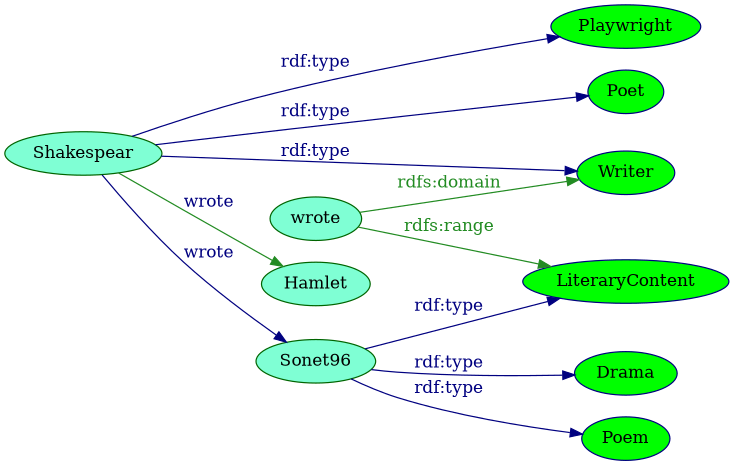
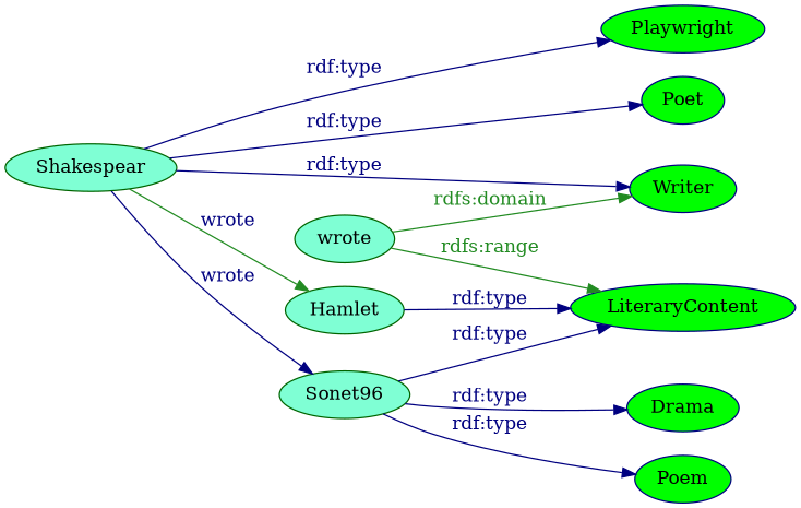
  digraph {
    rankdir=LR
    node [color=navyblue fillcolor=green style=filled]
    edge [color=navy fontcolor=navy]
    Playwright
    Poet
    Writer
    Drama
    Poem
    LiteraryContent
    Shakespear [color=darkgreen fillcolor=aquamarine]
    Hamlet [color=darkgreen fillcolor=aquamarine]
    Sonet96 [color=darkgreen fillcolor=aquamarine]
    wrote [color=darkgreen fillcolor=aquamarine]
    subgraph sub_1 {
      rank=same
      Playwright
      Poet
      Writer
      Drama
      Poem
      LiteraryContent
    }
    Shakespear -> Playwright [label="rdf:type"]
    Shakespear -> Poet [label="rdf:type"]
    Shakespear -> Writer [label="rdf:type"]
    Shakespear -> Hamlet [color=forestgreen label=wrote]
    Shakespear -> Sonet96 [label=wrote]
+   Hamlet -> LiteraryContent [label="rdf:type"]
    Sonet96 -> Drama [label="rdf:type"]
    Sonet96 -> Poem [label="rdf:type"]
    Sonet96 -> LiteraryContent [label="rdf:type"]
    wrote -> Writer [color=forestgreen fontcolor=forestgreen label="rdfs:domain"]
    wrote -> LiteraryContent [color=forestgreen fontcolor=forestgreen label="rdfs:range"]
  }
